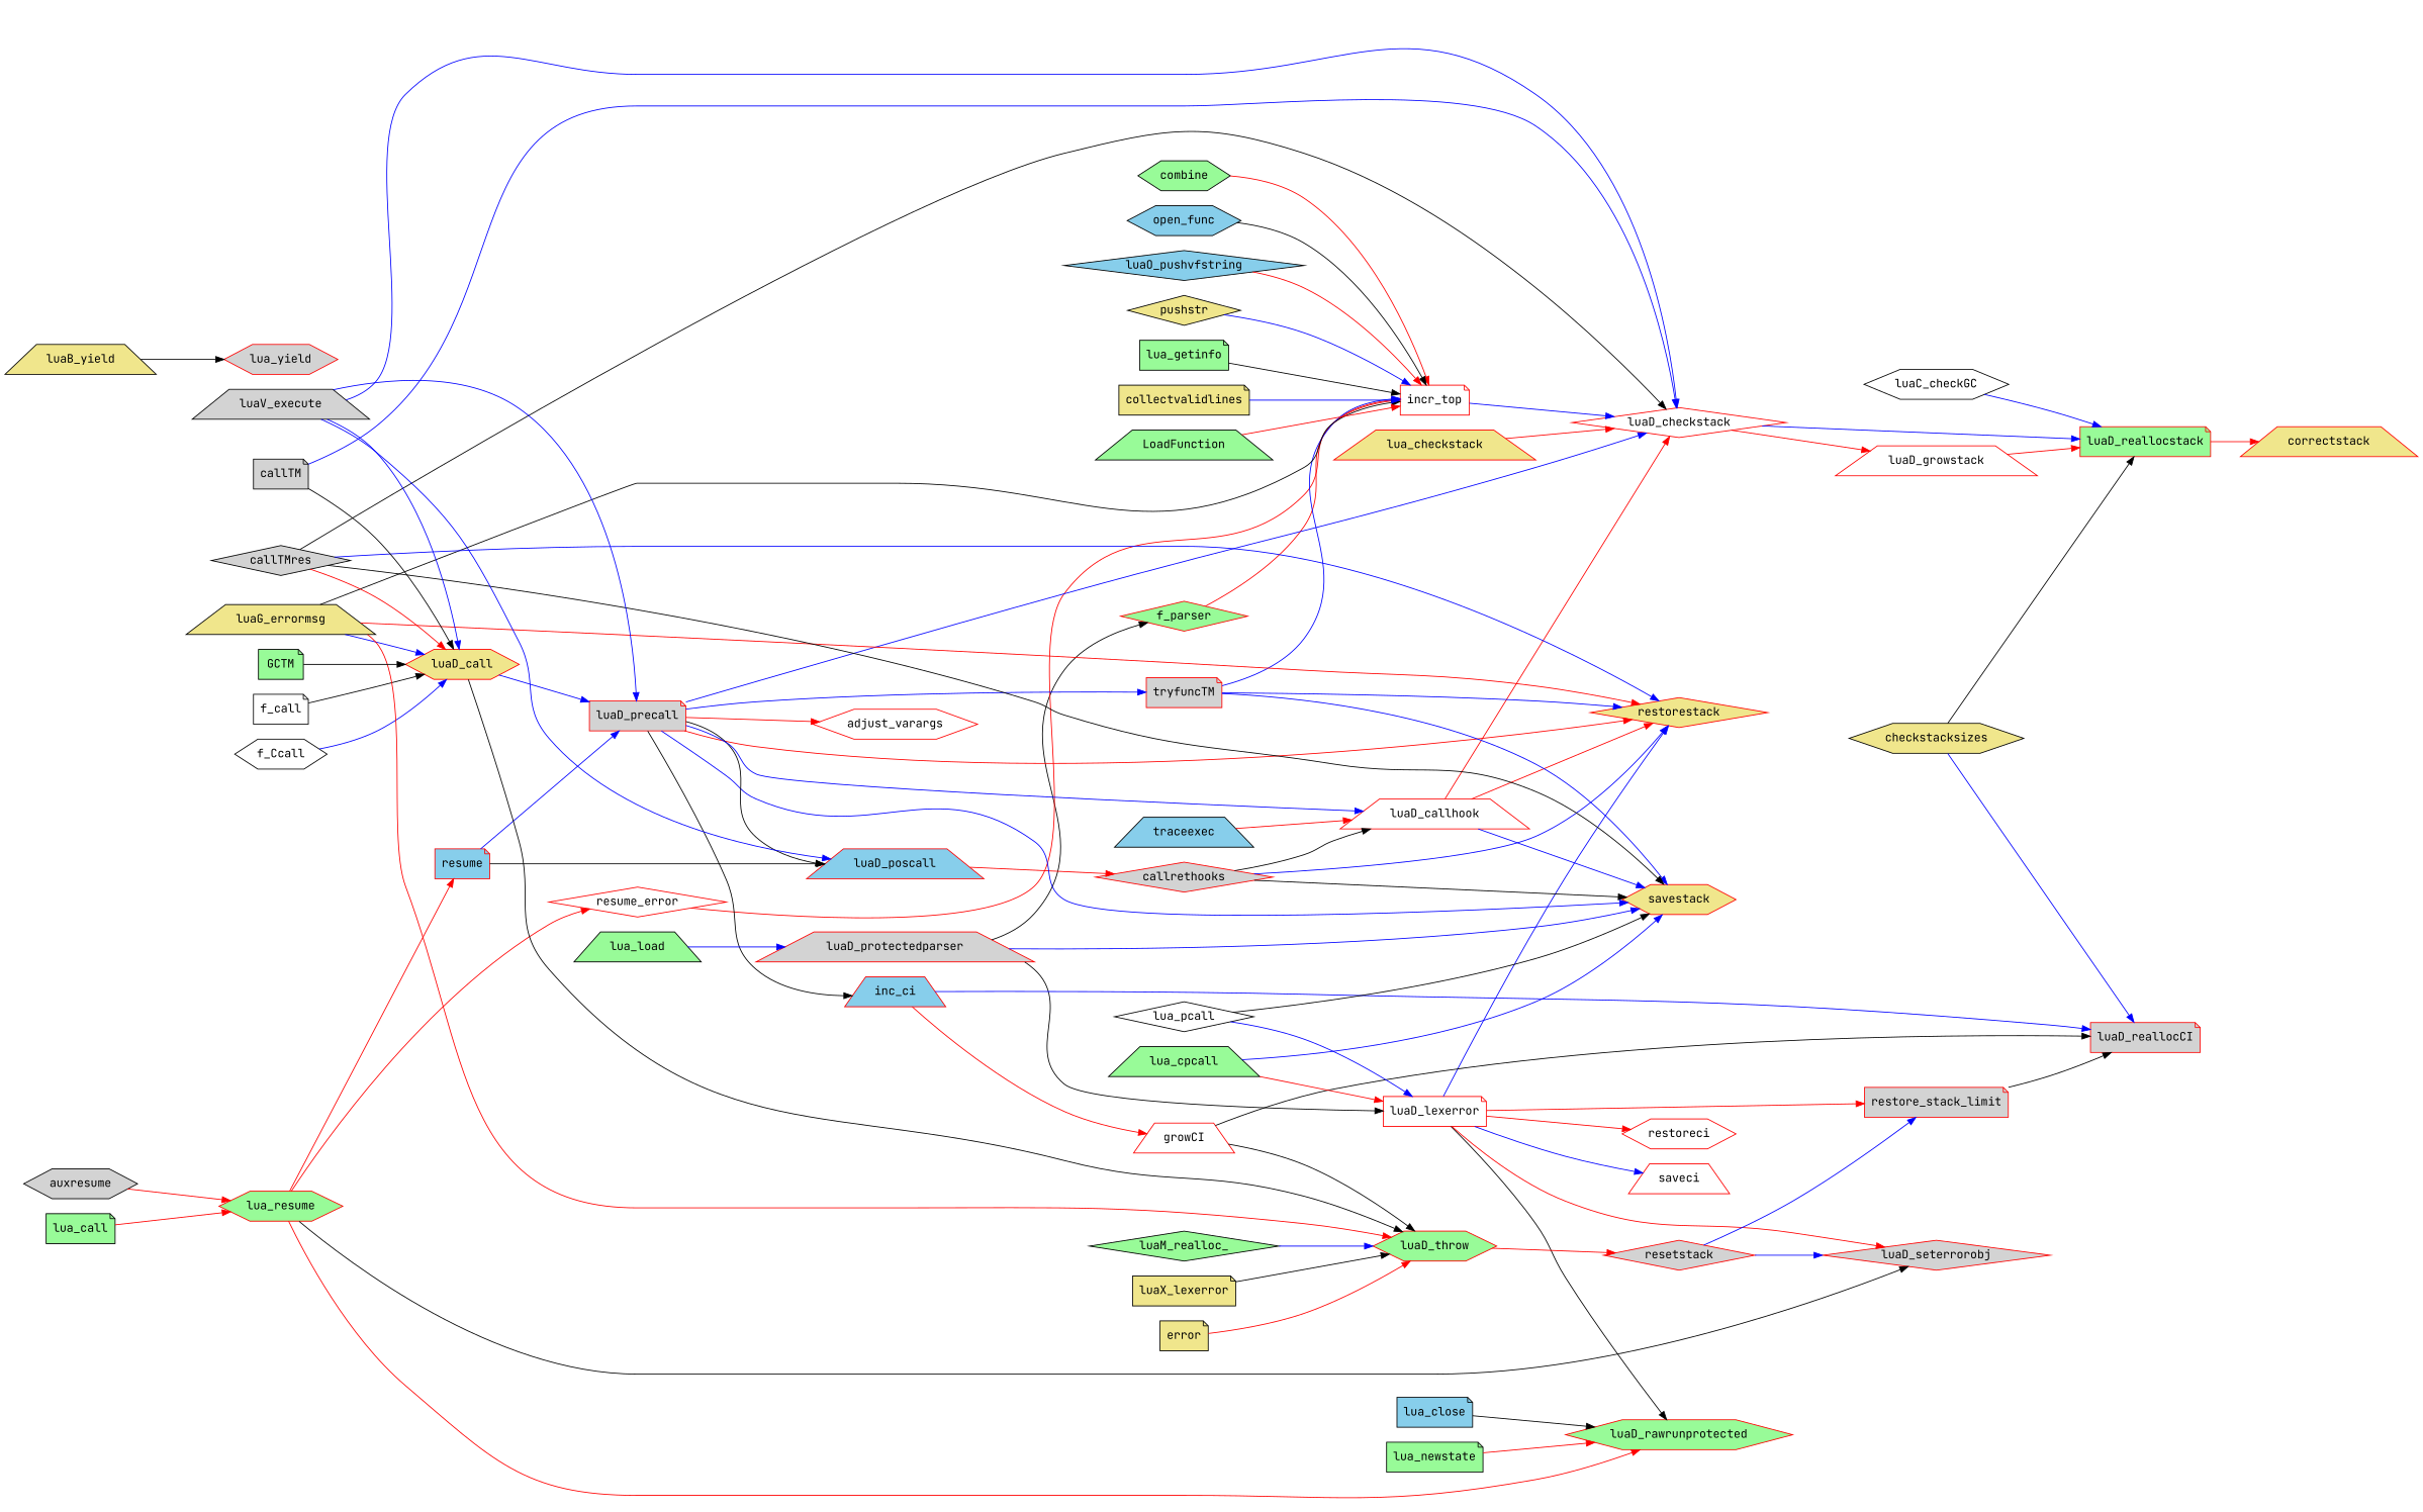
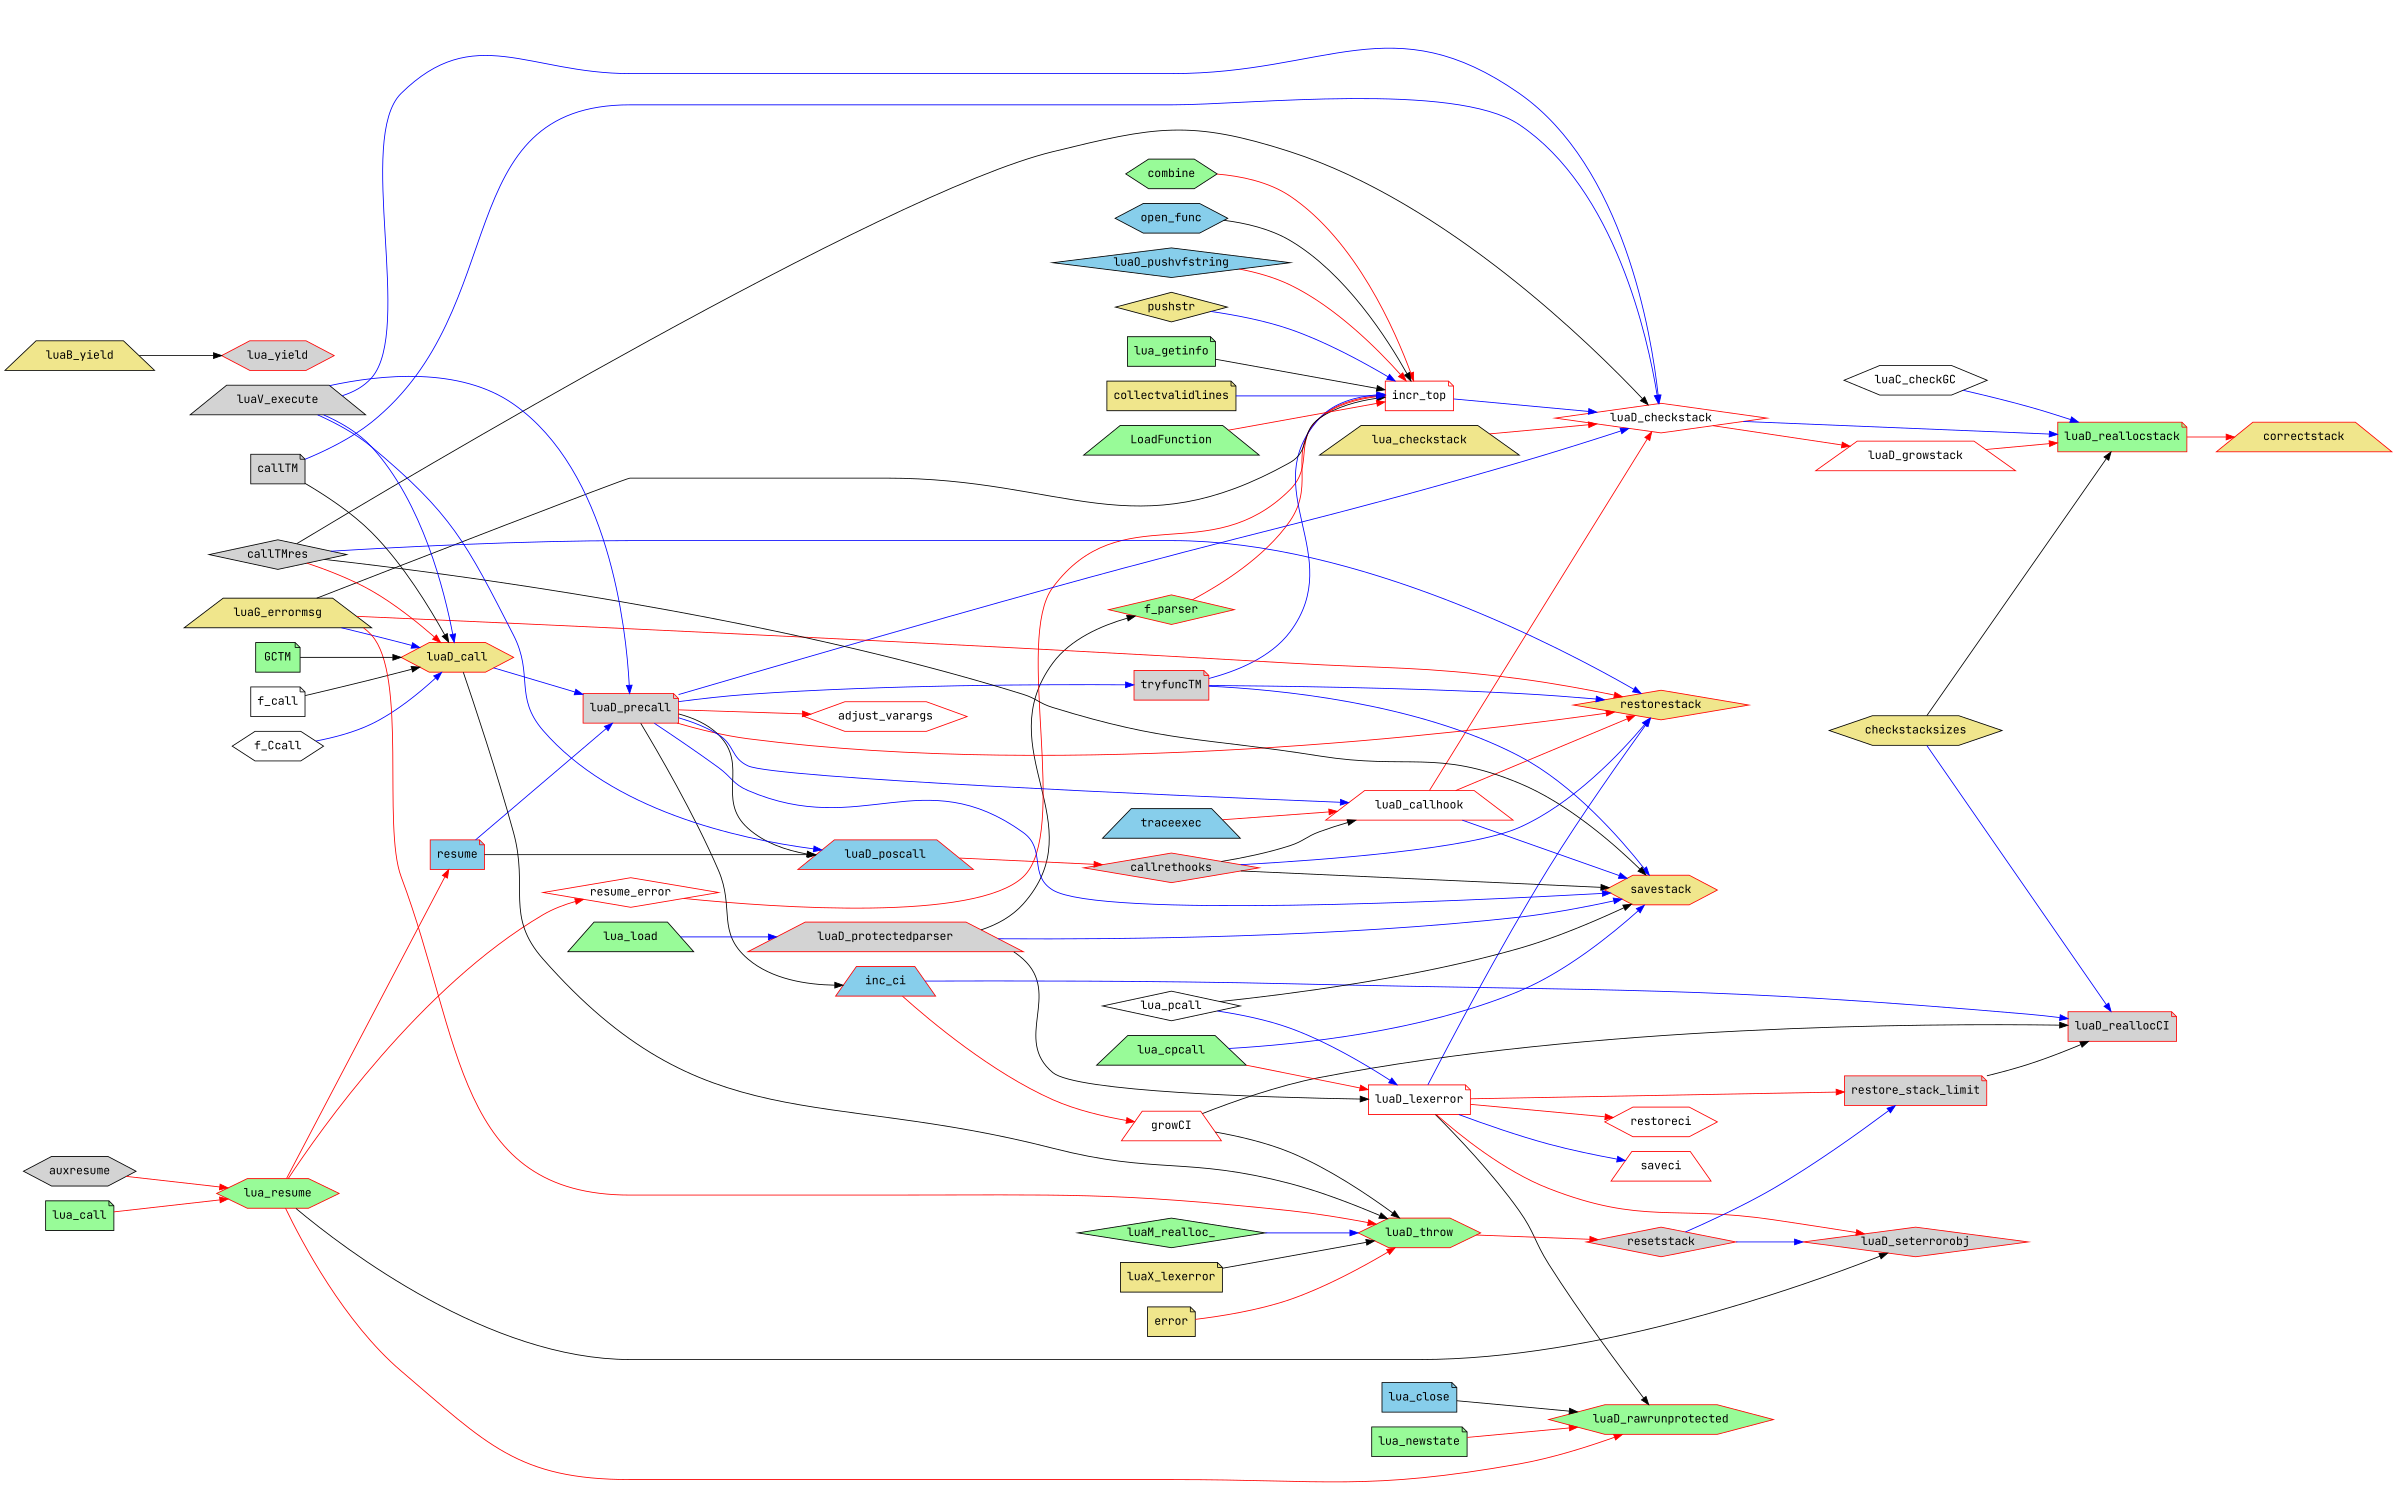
  digraph {
    fontname="JetBrains Mono"
    rankdir=LR
    node [color="#ff0000" fillcolor=palegreen fontname="JetBrains Mono" shape=note style=filled]
    edge [color=blue fontname="JetBrains Mono"]
    luaD_protectedparser [fillcolor=lightgrey shape=trapezium]
    f_parser [shape=diamond]
    n3 [fillcolor=white label=luaD_lexerror]
    savestack [fillcolor=khaki shape=hexagon]
    incr_top [fillcolor=white]
    luaD_rawrunprotected [shape=hexagon]
    restore_stack_limit [fillcolor=lightgrey]
    luaD_seterrorobj [fillcolor=lightgrey shape=diamond]
    restoreci [fillcolor=white shape=hexagon]
    saveci [fillcolor=white shape=trapezium]
    restorestack [fillcolor=khaki shape=diamond]
    luaD_checkstack [fillcolor=white shape=diamond]
    luaD_reallocCI [fillcolor=lightgrey]
    lua_yield [fillcolor=lightgrey shape=hexagon]
    lua_resume [shape=hexagon]
    resume_error [fillcolor=white shape=diamond]
    resume [fillcolor=skyblue]
    luaD_poscall [fillcolor=skyblue shape=trapezium]
    luaD_precall [fillcolor=lightgrey]
    callrethooks [fillcolor=lightgrey shape=diamond]
    luaD_callhook [fillcolor=white shape=trapezium]
    inc_ci [fillcolor=skyblue shape=trapezium]
    tryfuncTM [fillcolor=lightgrey]
    adjust_varargs [fillcolor=white shape=hexagon]
    luaD_call [fillcolor=khaki shape=hexagon]
    luaD_throw [shape=hexagon]
    resetstack [fillcolor=lightgrey shape=diamond]
    growCI [fillcolor=white shape=trapezium]
    luaD_growstack [fillcolor=white shape=trapezium]
    luaD_reallocstack
    correctstack [fillcolor=khaki shape=trapezium]
    lua_load [shape=trapezium color=""]
    lua_pcall [fillcolor=white shape=diamond color=""]
    lua_cpcall [shape=trapezium color=""]
    luaB_yield [fillcolor=khaki shape=trapezium color=""]
    auxresume [fillcolor=lightgrey shape=hexagon color=""]
    lua_call [color=""]
    f_call [fillcolor=white color=""]
    f_Ccall [fillcolor=white shape=hexagon color=""]
    luaG_errormsg [fillcolor=khaki shape=trapezium color=""]
    GCTM [color=""]
    callTMres [fillcolor=lightgrey shape=diamond color=""]
    callTM [fillcolor=lightgrey color=""]
    luaV_execute [fillcolor=lightgrey shape=trapezium color=""]
    traceexec [fillcolor=skyblue shape=trapezium color=""]
    checkstacksizes [fillcolor=khaki shape=hexagon color=""]
    luaC_checkGC [fillcolor=white shape=hexagon color=""]
    lua_close [fillcolor=skyblue color=""]
    lua_newstate [color=""]
    error [fillcolor=khaki color=""]
    luaM_realloc_ [shape=diamond color=""]
    luaX_lexerror [fillcolor=khaki color=""]
    LoadFunction [shape=trapezium color=""]
    combine [shape=hexagon color=""]
    open_func [fillcolor=skyblue shape=hexagon color=""]
    luaO_pushvfstring [fillcolor=skyblue shape=diamond color=""]
    pushstr [fillcolor=khaki shape=diamond color=""]
    lua_getinfo [color=""]
    collectvalidlines [fillcolor=khaki color=""]
-   lua_checkstack [fillcolor=khaki shape=trapezium]
+   lua_checkstack [fillcolor=khaki shape=trapezium color=""]
    luaD_protectedparser -> f_parser [color=black]
    luaD_protectedparser -> n3 [color=black]
    luaD_protectedparser -> savestack
    f_parser -> incr_top [color=red]
    n3 -> luaD_rawrunprotected [color=black]
    n3 -> restore_stack_limit [color=red]
    n3 -> luaD_seterrorobj [color=red]
    n3 -> restoreci [color=red]
    n3 -> saveci
    n3 -> restorestack
    incr_top -> luaD_checkstack
    restore_stack_limit -> luaD_reallocCI [color=black]
    luaD_checkstack -> luaD_growstack [color=red]
    luaD_checkstack -> luaD_reallocstack
    lua_resume -> luaD_rawrunprotected [color=red]
    lua_resume -> luaD_seterrorobj [color=black]
    lua_resume -> resume_error [color=red]
    lua_resume -> resume [color=red]
    resume_error -> incr_top [color=red]
    resume -> luaD_poscall [color=black]
    resume -> luaD_precall
    luaD_poscall -> callrethooks [color=red]
    luaD_precall -> savestack
    luaD_precall -> restorestack [color=red]
    luaD_precall -> luaD_checkstack
    luaD_precall -> luaD_poscall [color=black]
    luaD_precall -> luaD_callhook
    luaD_precall -> inc_ci [color=black]
    luaD_precall -> tryfuncTM
    luaD_precall -> adjust_varargs [color=red]
    callrethooks -> savestack [color=black]
    callrethooks -> restorestack
    callrethooks -> luaD_callhook [color=black]
    luaD_callhook -> savestack
    luaD_callhook -> restorestack [color=red]
    luaD_callhook -> luaD_checkstack [color=red]
    inc_ci -> luaD_reallocCI
    inc_ci -> growCI [color=red]
    tryfuncTM -> savestack
    tryfuncTM -> incr_top
    tryfuncTM -> restorestack
    luaD_call -> luaD_precall
    luaD_call -> luaD_throw [color=black]
    luaD_throw -> resetstack [color=red]
    resetstack -> restore_stack_limit
    resetstack -> luaD_seterrorobj
    growCI -> luaD_reallocCI [color=black]
    growCI -> luaD_throw [color=black]
    luaD_growstack -> luaD_reallocstack [color=red]
    luaD_reallocstack -> correctstack [color=red]
    lua_load -> luaD_protectedparser
    lua_pcall -> n3
    lua_pcall -> savestack [color=black]
    lua_cpcall -> n3 [color=red]
    lua_cpcall -> savestack
    luaB_yield -> lua_yield [color=black]
    auxresume -> lua_resume [color=red]
    lua_call -> lua_resume [color=red]
    f_call -> luaD_call [color=black]
    f_Ccall -> luaD_call
    luaG_errormsg -> incr_top [color=black]
    luaG_errormsg -> restorestack [color=red]
    luaG_errormsg -> luaD_call
    luaG_errormsg -> luaD_throw [color=red]
    GCTM -> luaD_call [color=black]
    callTMres -> savestack [color=black]
    callTMres -> restorestack
    callTMres -> luaD_checkstack [color=black]
    callTMres -> luaD_call [color=red]
    callTM -> luaD_checkstack
    callTM -> luaD_call [color=black]
    luaV_execute -> luaD_checkstack
    luaV_execute -> luaD_poscall
    luaV_execute -> luaD_precall
    luaV_execute -> luaD_call
    traceexec -> luaD_callhook [color=red]
    checkstacksizes -> luaD_reallocCI
    checkstacksizes -> luaD_reallocstack [color=black]
    luaC_checkGC -> luaD_reallocstack
    lua_close -> luaD_rawrunprotected [color=black]
    lua_newstate -> luaD_rawrunprotected [color=red]
    error -> luaD_throw [color=red]
    luaM_realloc_ -> luaD_throw
    luaX_lexerror -> luaD_throw [color=black]
    LoadFunction -> incr_top [color=red]
    combine -> incr_top [color=red]
    open_func -> incr_top [color=black]
    luaO_pushvfstring -> incr_top [color=red]
    pushstr -> incr_top
    lua_getinfo -> incr_top [color=black]
    collectvalidlines -> incr_top
    lua_checkstack -> luaD_checkstack [color=red]
  }
